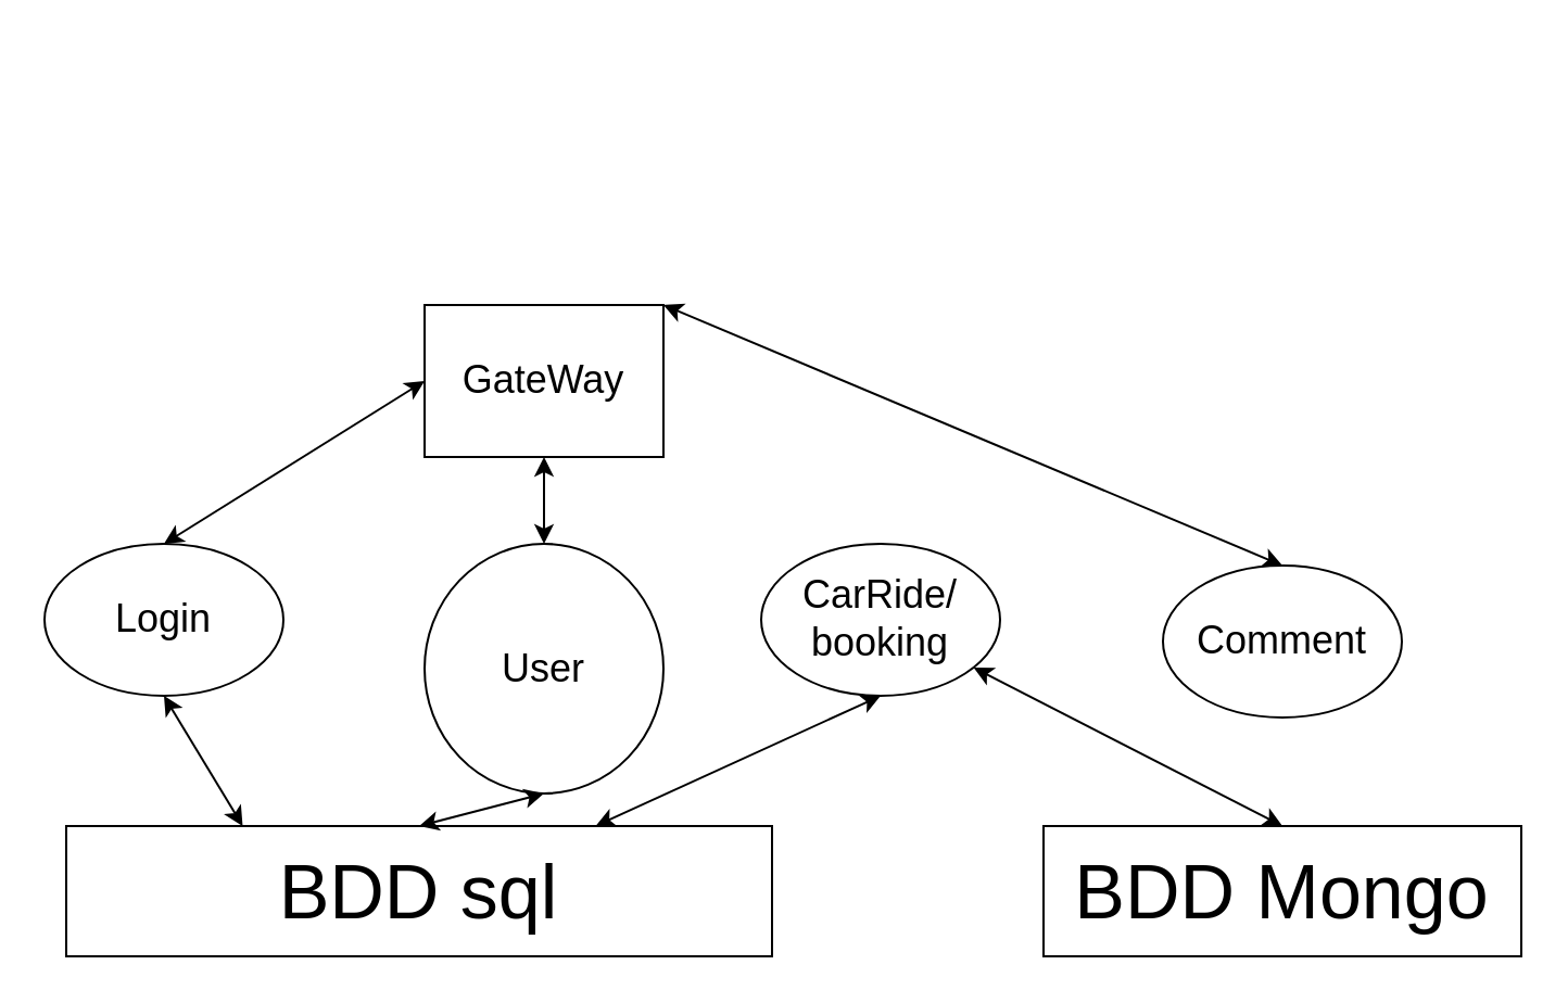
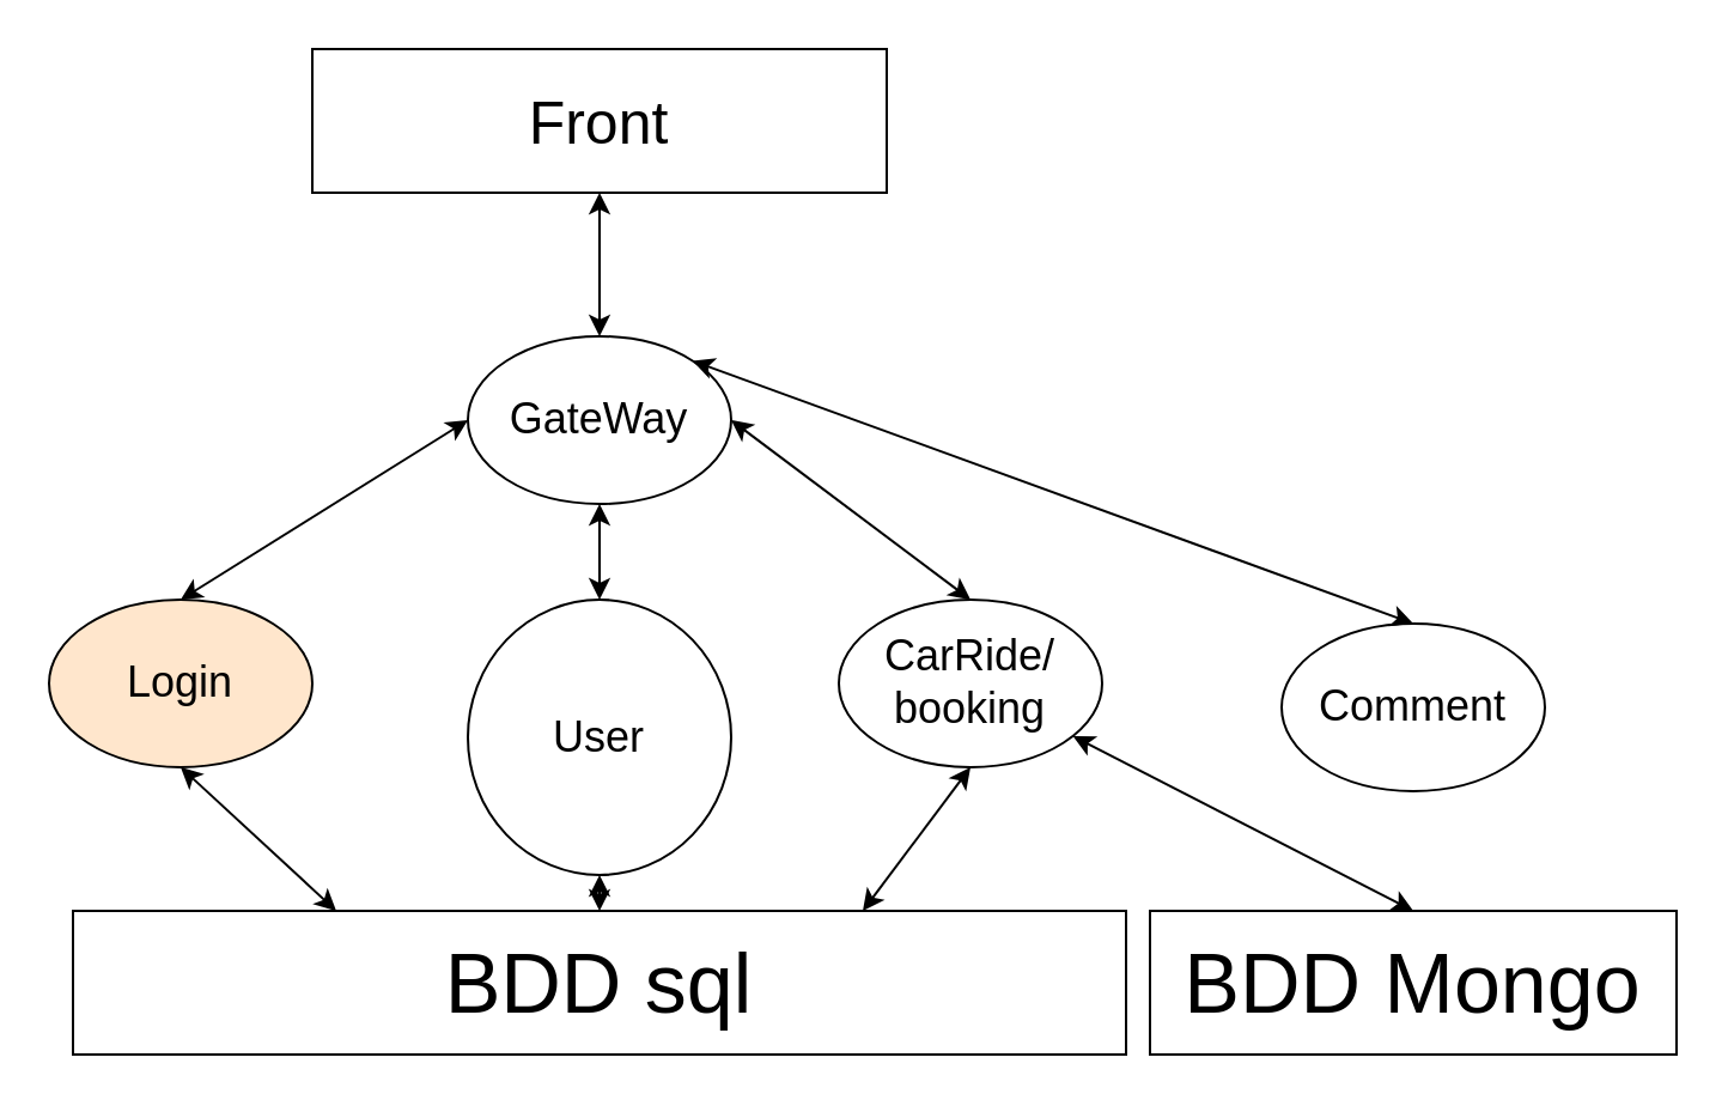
  <mxCell id="0" />
  <mxCell id="1" parent="0" />
- <mxCell id="3" value="&lt;font style=&quot;font-size: 18px;&quot;&gt;GateWay&lt;/font&gt;" style="whiteSpace=wrap;html=1;rounded=0;" parent="1" vertex="1"><mxGeometry x="195" y="140" width="110" height="70" as="geometry" /></mxCell>
+ <mxCell id="2" value="&lt;font style=&quot;font-size: 25px;&quot;&gt;Front&lt;/font&gt;" style="rounded=0;whiteSpace=wrap;html=1;" parent="1" vertex="1"><mxGeometry x="130" y="20" width="240" height="60" as="geometry" /></mxCell>
+ <mxCell id="3" value="&lt;font style=&quot;font-size: 18px;&quot;&gt;GateWay&lt;/font&gt;" style="ellipse;whiteSpace=wrap;html=1;" parent="1" vertex="1"><mxGeometry x="195" y="140" width="110" height="70" as="geometry" /></mxCell>
  <mxCell id="4" value="&lt;font style=&quot;font-size: 18px;&quot;&gt;Comment&lt;/font&gt;" style="ellipse;whiteSpace=wrap;html=1;" parent="1" vertex="1"><mxGeometry x="535" y="260" width="110" height="70" as="geometry" /></mxCell>
  <mxCell id="5" value="&lt;span style=&quot;font-size: 18px;&quot;&gt;CarRide/&lt;br&gt;booking&lt;br&gt;&lt;/span&gt;" style="ellipse;whiteSpace=wrap;html=1;" parent="1" vertex="1"><mxGeometry x="350" y="250" width="110" height="70" as="geometry" /></mxCell>
- <mxCell id="6" value="&lt;font style=&quot;font-size: 18px;&quot;&gt;Login&lt;/font&gt;" style="ellipse;whiteSpace=wrap;html=1;" parent="1" vertex="1"><mxGeometry x="20" y="250" width="110" height="70" as="geometry" /></mxCell>
+ <mxCell id="6" value="&lt;font style=&quot;font-size: 18px;&quot;&gt;Login&lt;/font&gt;" style="ellipse;whiteSpace=wrap;html=1;fillColor=#ffe6cc;" parent="1" vertex="1"><mxGeometry x="20" y="250" width="110" height="70" as="geometry" /></mxCell>
  <mxCell id="7" value="" style="endArrow=classic;startArrow=classic;html=1;rounded=0;exitX=0.5;exitY=0;exitDx=0;exitDy=0;entryX=0;entryY=0.5;entryDx=0;entryDy=0;" parent="1" source="6" target="3" edge="1"><mxGeometry width="50" height="50" relative="1" as="geometry"><mxPoint x="140" y="250" as="sourcePoint" /><mxPoint x="190" y="200" as="targetPoint" /></mxGeometry></mxCell>
  <mxCell id="8" value="" style="endArrow=classic;startArrow=classic;html=1;rounded=0;exitX=0.5;exitY=0;exitDx=0;exitDy=0;entryX=1;entryY=0;entryDx=0;entryDy=0;" parent="1" source="4" target="3" edge="1"><mxGeometry width="50" height="50" relative="1" as="geometry"><mxPoint x="125" y="260" as="sourcePoint" /><mxPoint x="205" y="185" as="targetPoint" /></mxGeometry></mxCell>
- <mxCell id="10" value="&lt;font style=&quot;font-size: 35px;&quot;&gt;BDD sql&lt;br&gt;&lt;/font&gt;" style="rounded=0;whiteSpace=wrap;html=1;" parent="1" vertex="1"><mxGeometry x="30" y="380" width="325" height="60" as="geometry" /></mxCell>
+ <mxCell id="9" value="" style="endArrow=classic;startArrow=classic;html=1;rounded=0;exitX=0.5;exitY=0;exitDx=0;exitDy=0;entryX=1;entryY=0.5;entryDx=0;entryDy=0;" parent="1" source="5" target="3" edge="1"><mxGeometry width="50" height="50" relative="1" as="geometry"><mxPoint x="420" y="250" as="sourcePoint" /><mxPoint x="540" y="175" as="targetPoint" /></mxGeometry></mxCell>
+ <mxCell id="10" value="&lt;font style=&quot;font-size: 35px;&quot;&gt;BDD sql&lt;br&gt;&lt;/font&gt;" style="rounded=0;whiteSpace=wrap;html=1;" parent="1" vertex="1"><mxGeometry x="30" y="380" width="440" height="60" as="geometry" /></mxCell>
  <mxCell id="11" value="" style="endArrow=classic;startArrow=classic;html=1;rounded=0;exitX=0.25;exitY=0;exitDx=0;exitDy=0;entryX=0.5;entryY=1;entryDx=0;entryDy=0;" parent="1" source="10" target="6" edge="1"><mxGeometry width="50" height="50" relative="1" as="geometry"><mxPoint x="85" y="260" as="sourcePoint" /><mxPoint x="205" y="185" as="targetPoint" /></mxGeometry></mxCell>
  <mxCell id="12" value="" style="endArrow=classic;startArrow=classic;html=1;rounded=0;exitX=0.5;exitY=0;exitDx=0;exitDy=0;" parent="1" source="18" target="5" edge="1"><mxGeometry width="50" height="50" relative="1" as="geometry"><mxPoint x="575" y="370" as="sourcePoint" /><mxPoint x="85" y="330" as="targetPoint" /></mxGeometry></mxCell>
  <mxCell id="13" value="" style="endArrow=classic;startArrow=classic;html=1;rounded=0;exitX=0.75;exitY=0;exitDx=0;exitDy=0;entryX=0.5;entryY=1;entryDx=0;entryDy=0;" parent="1" source="10" target="5" edge="1"><mxGeometry width="50" height="50" relative="1" as="geometry"><mxPoint x="260" y="390" as="sourcePoint" /><mxPoint x="260" y="330" as="targetPoint" /></mxGeometry></mxCell>
+ <mxCell id="14" value="" style="endArrow=classic;startArrow=classic;html=1;rounded=0;entryX=0.5;entryY=1;entryDx=0;entryDy=0;" parent="1" source="3" target="2" edge="1"><mxGeometry width="50" height="50" relative="1" as="geometry"><mxPoint x="250" y="140" as="sourcePoint" /><mxPoint x="300" y="100" as="targetPoint" /></mxGeometry></mxCell>
  <mxCell id="15" value="&lt;span style=&quot;font-size: 18px;&quot;&gt;User&lt;/span&gt;" style="ellipse;whiteSpace=wrap;html=1;" vertex="1" parent="1"><mxGeometry x="195" y="250" width="110" height="115" as="geometry" /></mxCell>
  <mxCell id="16" value="" style="endArrow=classic;startArrow=classic;html=1;rounded=0;exitX=0.5;exitY=0;exitDx=0;exitDy=0;entryX=0.5;entryY=1;entryDx=0;entryDy=0;" edge="1" parent="1" source="15" target="3"><mxGeometry width="50" height="50" relative="1" as="geometry"><mxPoint x="360" y="315" as="sourcePoint" /><mxPoint x="240" y="240" as="targetPoint" /></mxGeometry></mxCell>
  <mxCell id="17" value="" style="endArrow=classic;startArrow=classic;html=1;rounded=0;exitX=0.5;exitY=0;exitDx=0;exitDy=0;entryX=0.5;entryY=1;entryDx=0;entryDy=0;" edge="1" parent="1" source="10" target="15"><mxGeometry width="50" height="50" relative="1" as="geometry"><mxPoint x="340" y="395" as="sourcePoint" /><mxPoint x="220" as="targetPoint" y="320" /></mxGeometry></mxCell>
  <mxCell id="18" value="&lt;font style=&quot;font-size: 35px;&quot;&gt;BDD Mongo&lt;br&gt;&lt;/font&gt;" style="rounded=0;whiteSpace=wrap;html=1;" vertex="1" parent="1"><mxGeometry x="480" y="380" width="220" height="60" as="geometry" /></mxCell>
